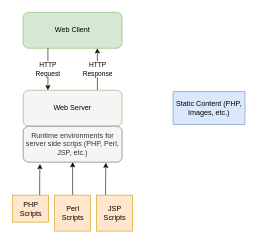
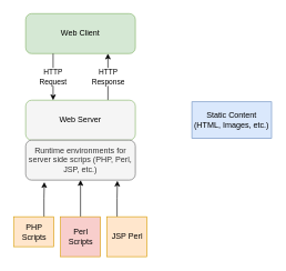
  <mxCell id="0" />
  <mxCell id="1" parent="0" />
  <mxCell id="2" value="Web Client" style="rounded=1;whiteSpace=wrap;html=1;fillColor=#d5e8d4;strokeColor=#82b366;" vertex="1" parent="1"><mxGeometry x="38" y="20" width="165" height="60" as="geometry" /></mxCell>
  <mxCell id="3" value="HTTP&lt;br&gt;Response" style="edgeStyle=orthogonalEdgeStyle;rounded=0;orthogonalLoop=1;jettySize=auto;html=1;exitX=0.75;exitY=0;exitDx=0;exitDy=0;entryX=0.75;entryY=1;entryDx=0;entryDy=0;" edge="1" parent="1" source="4" target="2"><mxGeometry relative="1" as="geometry" /></mxCell>
  <mxCell id="4" value="Web Server" style="rounded=1;whiteSpace=wrap;html=1;fillColor=#f5f5f5;strokeColor=#82b366;" vertex="1" parent="1"><mxGeometry x="38" y="150" width="165" height="60" as="geometry" /></mxCell>
  <mxCell id="5" value="Runtime environments for server side scrips (PHP, Perl, JSP, etc.)" style="rounded=1;whiteSpace=wrap;html=1;fillColor=#f5f5f5;strokeColor=#666666;fontColor=#333333;" vertex="1" parent="1"><mxGeometry x="38" y="210" width="165" height="60" as="geometry" /></mxCell>
- <mxCell id="6" value="Static Content (PHP, Images, etc.)" style="rounded=0;whiteSpace=wrap;html=1;fillColor=#dae8fc;strokeColor=#6c8ebf;" vertex="1" parent="1"><mxGeometry x="288" y="152.5" width="120" height="55" as="geometry" /></mxCell>
+ <mxCell id="6" value="Static Content (HTML, Images, etc.)" style="rounded=0;whiteSpace=wrap;html=1;fillColor=#dae8fc;strokeColor=#6c8ebf;" vertex="1" parent="1"><mxGeometry x="288" y="152.5" width="120" height="55" as="geometry" /></mxCell>
  <mxCell id="7" style="edgeStyle=orthogonalEdgeStyle;rounded=0;orthogonalLoop=1;jettySize=auto;html=1;exitX=0.75;exitY=0;exitDx=0;exitDy=0;entryX=0.17;entryY=1.05;entryDx=0;entryDy=0;entryPerimeter=0;" edge="1" parent="1" source="8" target="5"><mxGeometry relative="1" as="geometry" /></mxCell>
  <mxCell id="8" value="PHP Scripts" style="rounded=0;whiteSpace=wrap;html=1;fillColor=#ffe6cc;strokeColor=#d79b00;" vertex="1" parent="1"><mxGeometry x="20.5" y="325" width="60" height="45" as="geometry" /></mxCell>
  <mxCell id="9" style="edgeStyle=orthogonalEdgeStyle;rounded=0;orthogonalLoop=1;jettySize=auto;html=1;exitX=0.5;exitY=0;exitDx=0;exitDy=0;entryX=0.5;entryY=1;entryDx=0;entryDy=0;" edge="1" parent="1" source="10" target="5"><mxGeometry relative="1" as="geometry" /></mxCell>
- <mxCell id="10" value="Perl Scripts" style="rounded=0;whiteSpace=wrap;html=1;fillColor=#ffe6cc;strokeColor=#d79b00;" vertex="1" parent="1"><mxGeometry x="90.5" y="325" width="60" height="60" as="geometry" /></mxCell>
+ <mxCell id="10" value="Perl Scripts" style="rounded=0;whiteSpace=wrap;html=1;fillColor=#f8cecc;strokeColor=#d79b00;" vertex="1" parent="1"><mxGeometry x="90.5" y="325" width="60" height="60" as="geometry" /></mxCell>
  <mxCell id="11" style="edgeStyle=orthogonalEdgeStyle;rounded=0;orthogonalLoop=1;jettySize=auto;html=1;exitX=0.25;exitY=0;exitDx=0;exitDy=0;entryX=0.836;entryY=1.017;entryDx=0;entryDy=0;entryPerimeter=0;" edge="1" parent="1" source="12" target="5"><mxGeometry relative="1" as="geometry" /></mxCell>
- <mxCell id="12" value="JSP Scripts" style="rounded=0;whiteSpace=wrap;html=1;fillColor=#ffe6cc;strokeColor=#d79b00;" vertex="1" parent="1"><mxGeometry x="160.5" y="325" width="60" height="60" as="geometry" /></mxCell>
+ <mxCell id="12" value="JSP Perl" style="rounded=0;whiteSpace=wrap;html=1;fillColor=#ffe6cc;strokeColor=#d79b00;" vertex="1" parent="1"><mxGeometry x="160.5" y="325" width="60" height="60" as="geometry" /></mxCell>
  <mxCell id="13" value="HTTP&lt;br&gt;Request" style="endArrow=classic;html=1;exitX=0.25;exitY=1;exitDx=0;exitDy=0;entryX=0.25;entryY=0;entryDx=0;entryDy=0;" edge="1" parent="1" source="2" target="4"><mxGeometry width="50" height="50" relative="1" as="geometry"><mxPoint x="-122" y="505" as="sourcePoint" /><mxPoint x="-72" y="455" as="targetPoint" /></mxGeometry></mxCell>
